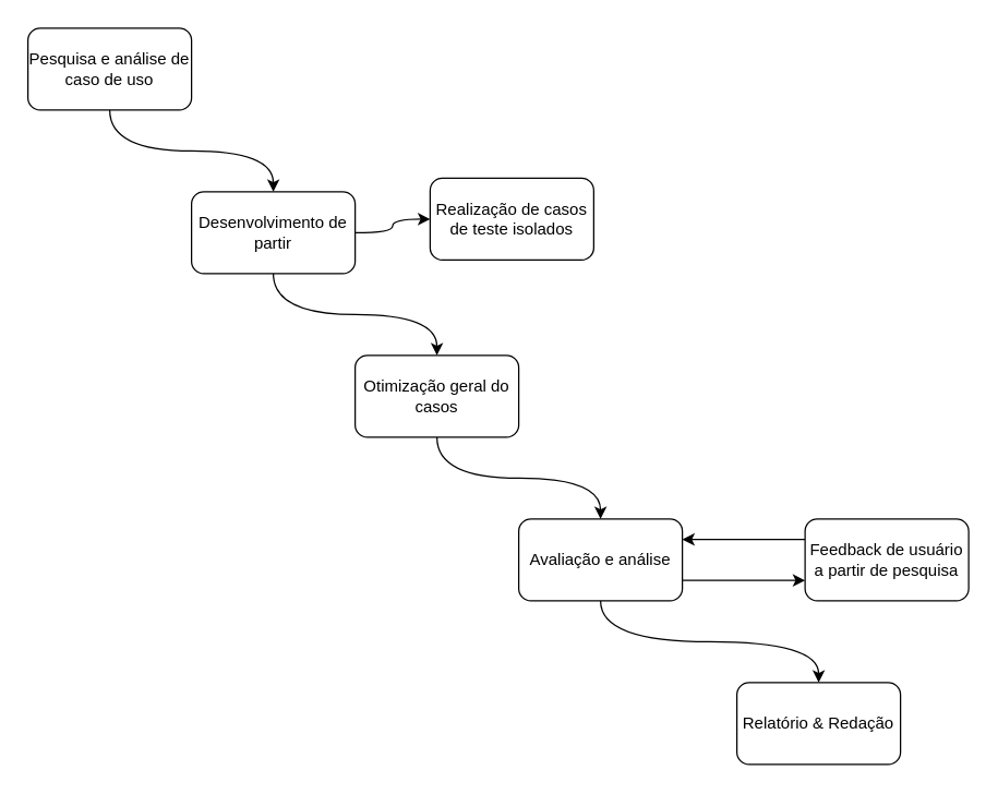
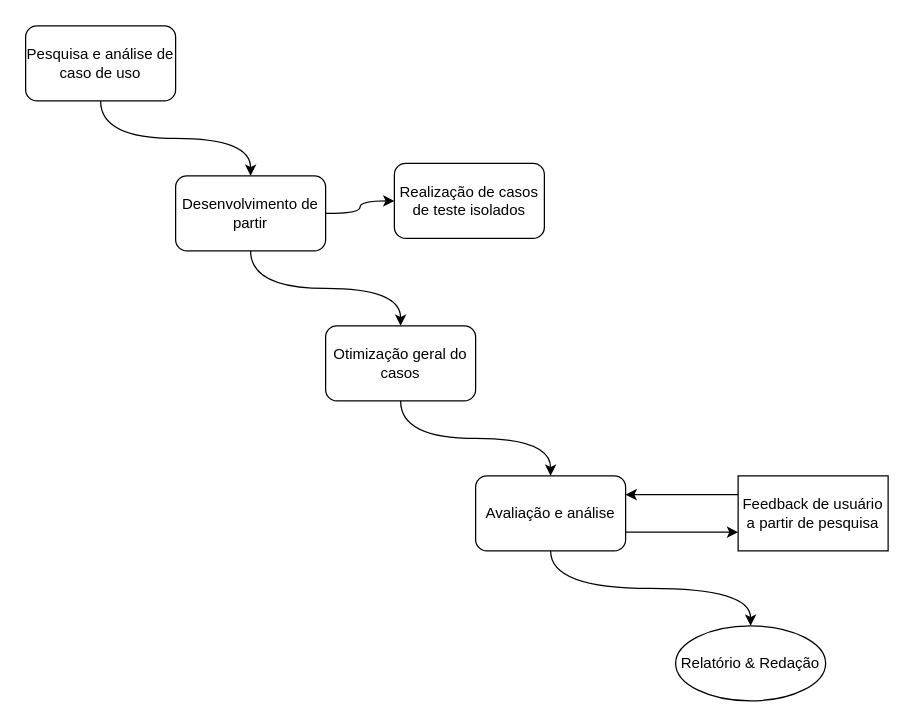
  <mxCell id="0" />
  <mxCell id="1" parent="0" />
  <mxCell id="2" style="edgeStyle=orthogonalEdgeStyle;shape=connector;curved=1;rounded=0;orthogonalLoop=1;jettySize=auto;html=1;exitX=0.5;exitY=1;exitDx=0;exitDy=0;entryX=0.5;entryY=0;entryDx=0;entryDy=0;strokeColor=default;align=center;verticalAlign=middle;fontFamily=Helvetica;fontSize=11;fontColor=default;labelBackgroundColor=default;endArrow=classic;" edge="1" parent="1" source="3" target="6"><mxGeometry relative="1" as="geometry" /></mxCell>
  <mxCell id="3" value="Pesquisa e análise de caso de uso" style="rounded=1;whiteSpace=wrap;html=1;" vertex="1" parent="1"><mxGeometry x="20" y="20" width="120" height="60" as="geometry" /></mxCell>
  <mxCell id="4" style="edgeStyle=orthogonalEdgeStyle;shape=connector;curved=1;rounded=0;orthogonalLoop=1;jettySize=auto;html=1;exitX=0.5;exitY=1;exitDx=0;exitDy=0;entryX=0.5;entryY=0;entryDx=0;entryDy=0;strokeColor=default;align=center;verticalAlign=middle;fontFamily=Helvetica;fontSize=11;fontColor=default;labelBackgroundColor=default;endArrow=classic;" edge="1" parent="1" source="6" target="8"><mxGeometry relative="1" as="geometry" /></mxCell>
  <mxCell id="5" style="edgeStyle=orthogonalEdgeStyle;shape=connector;curved=1;rounded=0;orthogonalLoop=1;jettySize=auto;html=1;exitX=1;exitY=0.5;exitDx=0;exitDy=0;entryX=0;entryY=0.5;entryDx=0;entryDy=0;strokeColor=default;align=center;verticalAlign=middle;fontFamily=Helvetica;fontSize=11;fontColor=default;labelBackgroundColor=default;endArrow=classic;" edge="1" parent="1" source="6" target="15"><mxGeometry relative="1" as="geometry" /></mxCell>
  <mxCell id="6" value="Desenvolvimento de partir" style="rounded=1;whiteSpace=wrap;html=1;" vertex="1" parent="1"><mxGeometry x="140" y="140" width="120" height="60" as="geometry" /></mxCell>
  <mxCell id="7" style="edgeStyle=orthogonalEdgeStyle;shape=connector;curved=1;rounded=0;orthogonalLoop=1;jettySize=auto;html=1;exitX=0.5;exitY=1;exitDx=0;exitDy=0;entryX=0.5;entryY=0;entryDx=0;entryDy=0;strokeColor=default;align=center;verticalAlign=middle;fontFamily=Helvetica;fontSize=11;fontColor=default;labelBackgroundColor=default;endArrow=classic;" edge="1" parent="1" source="8" target="11"><mxGeometry relative="1" as="geometry" /></mxCell>
  <mxCell id="8" value="Otimização geral do casos" style="rounded=1;whiteSpace=wrap;html=1;" vertex="1" parent="1"><mxGeometry x="260" y="260" width="120" height="60" as="geometry" /></mxCell>
  <mxCell id="9" style="edgeStyle=orthogonalEdgeStyle;shape=connector;curved=1;rounded=0;orthogonalLoop=1;jettySize=auto;html=1;exitX=0.5;exitY=1;exitDx=0;exitDy=0;entryX=0.5;entryY=0;entryDx=0;entryDy=0;strokeColor=default;align=center;verticalAlign=middle;fontFamily=Helvetica;fontSize=11;fontColor=default;labelBackgroundColor=default;endArrow=classic;" edge="1" parent="1" source="11" target="12"><mxGeometry relative="1" as="geometry" /></mxCell>
  <mxCell id="10" style="edgeStyle=orthogonalEdgeStyle;shape=connector;curved=1;rounded=0;orthogonalLoop=1;jettySize=auto;html=1;exitX=1;exitY=0.75;exitDx=0;exitDy=0;strokeColor=default;align=center;verticalAlign=middle;fontFamily=Helvetica;fontSize=11;fontColor=default;labelBackgroundColor=default;endArrow=classic;entryX=0;entryY=0.75;entryDx=0;entryDy=0;" edge="1" parent="1" source="11" target="14"><mxGeometry relative="1" as="geometry"><mxPoint x="570" y="425" as="targetPoint" /></mxGeometry></mxCell>
  <mxCell id="11" value="Avaliação e análise" style="rounded=1;whiteSpace=wrap;html=1;" vertex="1" parent="1"><mxGeometry x="380" y="380" width="120" height="60" as="geometry" /></mxCell>
- <mxCell id="12" value="Relatório &amp;amp; Redação" style="rounded=1;whiteSpace=wrap;html=1;" vertex="1" parent="1"><mxGeometry x="540" y="500" width="120" height="60" as="geometry" /></mxCell>
+ <mxCell id="12" value="Relatório &amp;amp; Redação" style="ellipse;whiteSpace=wrap;html=1;" vertex="1" parent="1"><mxGeometry x="540" y="500" width="120" height="60" as="geometry" /></mxCell>
  <mxCell id="13" style="edgeStyle=orthogonalEdgeStyle;shape=connector;curved=1;rounded=0;orthogonalLoop=1;jettySize=auto;html=1;exitX=0;exitY=0.25;exitDx=0;exitDy=0;entryX=1;entryY=0.25;entryDx=0;entryDy=0;strokeColor=default;align=center;verticalAlign=middle;fontFamily=Helvetica;fontSize=11;fontColor=default;labelBackgroundColor=default;endArrow=classic;" edge="1" parent="1" source="14" target="11"><mxGeometry relative="1" as="geometry" /></mxCell>
- <mxCell id="14" value="Feedback de usuário a partir de pesquisa" style="rounded=1;whiteSpace=wrap;html=1;" vertex="1" parent="1"><mxGeometry x="590" y="380" width="120" height="60" as="geometry" /></mxCell>
+ <mxCell id="14" value="Feedback de usuário a partir de pesquisa" style="whiteSpace=wrap;html=1;rounded=0;" vertex="1" parent="1"><mxGeometry x="590" y="380" width="120" height="60" as="geometry" /></mxCell>
  <mxCell id="15" value="Realização de casos de teste isolados" style="rounded=1;whiteSpace=wrap;html=1;" vertex="1" parent="1"><mxGeometry x="315" y="130" width="120" height="60" as="geometry" /></mxCell>
